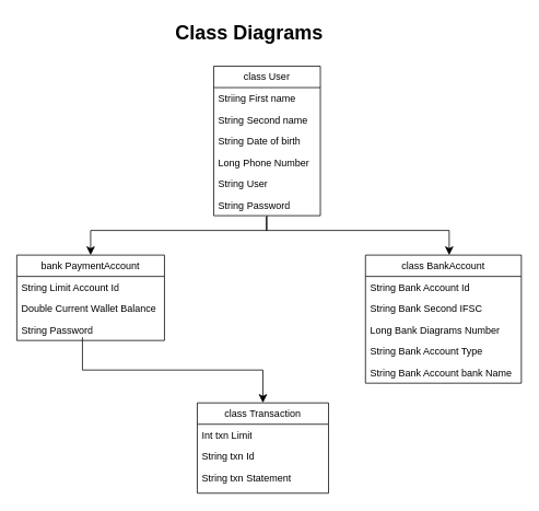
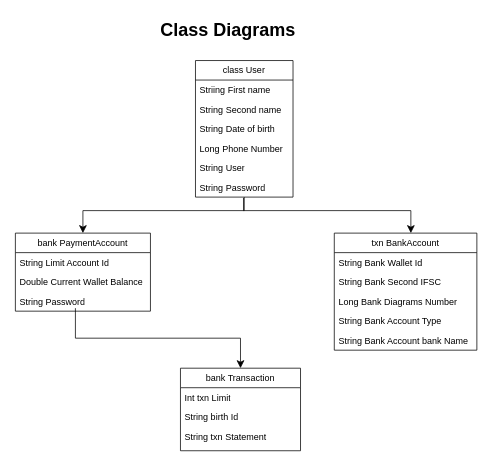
  <mxCell id="0" />
  <mxCell id="1" parent="0" />
  <mxCell id="2" value="class User" style="swimlane;fontStyle=0;childLayout=stackLayout;horizontal=1;startSize=26;fillColor=none;horizontalStack=0;resizeParent=1;resizeParentMax=0;resizeLast=0;collapsible=1;marginBottom=0;whiteSpace=wrap;html=1;" vertex="1" parent="1"><mxGeometry x="260" y="80" width="130" height="182" as="geometry"><mxRectangle x="120" y="230" width="100" height="30" as="alternateBounds" /></mxGeometry></mxCell>
  <mxCell id="3" value="Striing First name" style="text;strokeColor=none;fillColor=none;align=left;verticalAlign=top;spacingLeft=4;spacingRight=4;overflow=hidden;rotatable=0;points=[[0,0.5],[1,0.5]];portConstraint=eastwest;whiteSpace=wrap;html=1;" vertex="1" parent="2"><mxGeometry y="26" width="130" height="26" as="geometry" /></mxCell>
  <mxCell id="4" value="String Second name" style="text;strokeColor=none;fillColor=none;align=left;verticalAlign=top;spacingLeft=4;spacingRight=4;overflow=hidden;rotatable=0;points=[[0,0.5],[1,0.5]];portConstraint=eastwest;whiteSpace=wrap;html=1;" vertex="1" parent="2"><mxGeometry y="52" width="130" height="26" as="geometry" /></mxCell>
  <mxCell id="5" value="String Date of birth" style="text;strokeColor=none;fillColor=none;align=left;verticalAlign=top;spacingLeft=4;spacingRight=4;overflow=hidden;rotatable=0;points=[[0,0.5],[1,0.5]];portConstraint=eastwest;whiteSpace=wrap;html=1;" vertex="1" parent="2"><mxGeometry y="78" width="130" height="26" as="geometry" /></mxCell>
  <mxCell id="6" value="Long Phone Number" style="text;strokeColor=none;fillColor=none;align=left;verticalAlign=top;spacingLeft=4;spacingRight=4;overflow=hidden;rotatable=0;points=[[0,0.5],[1,0.5]];portConstraint=eastwest;whiteSpace=wrap;html=1;" vertex="1" parent="2"><mxGeometry y="104" width="130" height="26" as="geometry" /></mxCell>
  <mxCell id="7" value="String User" style="text;strokeColor=none;fillColor=none;align=left;verticalAlign=top;spacingLeft=4;spacingRight=4;overflow=hidden;rotatable=0;points=[[0,0.5],[1,0.5]];portConstraint=eastwest;whiteSpace=wrap;html=1;" vertex="1" parent="2"><mxGeometry y="130" width="130" height="26" as="geometry" /></mxCell>
  <mxCell id="8" value="String Password" style="text;strokeColor=none;fillColor=none;align=left;verticalAlign=top;spacingLeft=4;spacingRight=4;overflow=hidden;rotatable=0;points=[[0,0.5],[1,0.5]];portConstraint=eastwest;whiteSpace=wrap;html=1;" vertex="1" parent="2"><mxGeometry y="156" width="130" height="26" as="geometry" /></mxCell>
  <mxCell id="9" value="" style="edgeStyle=elbowEdgeStyle;elbow=vertical;endArrow=classic;html=1;curved=0;rounded=0;endSize=8;startSize=8;exitX=0.492;exitY=1.038;exitDx=0;exitDy=0;exitPerimeter=0;" edge="1" parent="1"><mxGeometry width="50" height="50" relative="1" as="geometry"><mxPoint x="324" y="263" as="sourcePoint" /><mxPoint x="547.05" y="310" as="targetPoint" /><Array as="points"><mxPoint x="433.05" y="280" /></Array></mxGeometry></mxCell>
  <mxCell id="10" value="" style="edgeStyle=elbowEdgeStyle;elbow=vertical;endArrow=classic;html=1;curved=0;rounded=0;endSize=8;startSize=8;entryX=0.5;entryY=0;entryDx=0;entryDy=0;" edge="1" parent="1"><mxGeometry width="50" height="50" relative="1" as="geometry"><mxPoint x="325" y="262" as="sourcePoint" /><mxPoint x="110" y="310" as="targetPoint" /><Array as="points"><mxPoint x="325" y="280" /><mxPoint x="230" y="280" /></Array></mxGeometry></mxCell>
  <mxCell id="11" value="bank PaymentAccount" style="swimlane;fontStyle=0;childLayout=stackLayout;horizontal=1;startSize=26;fillColor=none;horizontalStack=0;resizeParent=1;resizeParentMax=0;resizeLast=0;collapsible=1;marginBottom=0;whiteSpace=wrap;html=1;" vertex="1" parent="1"><mxGeometry x="20" y="310" width="180" height="104" as="geometry"><mxRectangle x="120" y="230" width="100" height="30" as="alternateBounds" /></mxGeometry></mxCell>
  <mxCell id="12" value="Second name" style="text;strokeColor=none;fillColor=none;align=left;verticalAlign=top;spacingLeft=4;spacingRight=4;overflow=hidden;rotatable=0;points=[[0,0.5],[1,0.5]];portConstraint=eastwest;whiteSpace=wrap;html=1;" vertex="1" parent="11"><mxGeometry y="26" width="180" as="geometry" /></mxCell>
  <mxCell id="13" value="String Limit Account Id" style="text;strokeColor=none;fillColor=none;align=left;verticalAlign=top;spacingLeft=4;spacingRight=4;overflow=hidden;rotatable=0;points=[[0,0.5],[1,0.5]];portConstraint=eastwest;whiteSpace=wrap;html=1;" vertex="1" parent="11"><mxGeometry y="26" width="180" height="26" as="geometry" /></mxCell>
  <mxCell id="14" value="Double Current Wallet Balance" style="text;strokeColor=none;fillColor=none;align=left;verticalAlign=top;spacingLeft=4;spacingRight=4;overflow=hidden;rotatable=0;points=[[0,0.5],[1,0.5]];portConstraint=eastwest;whiteSpace=wrap;html=1;" vertex="1" parent="11"><mxGeometry y="52" width="180" height="26" as="geometry" /></mxCell>
  <mxCell id="15" value="String Password" style="text;strokeColor=none;fillColor=none;align=left;verticalAlign=top;spacingLeft=4;spacingRight=4;overflow=hidden;rotatable=0;points=[[0,0.5],[1,0.5]];portConstraint=eastwest;whiteSpace=wrap;html=1;" vertex="1" parent="11"><mxGeometry y="78" width="180" height="26" as="geometry" /></mxCell>
- <mxCell id="16" value="class BankAccount" style="swimlane;fontStyle=0;childLayout=stackLayout;horizontal=1;startSize=26;fillColor=none;horizontalStack=0;resizeParent=1;resizeParentMax=0;resizeLast=0;collapsible=1;marginBottom=0;whiteSpace=wrap;html=1;" vertex="1" parent="1"><mxGeometry x="445" y="310" width="190" height="156" as="geometry"><mxRectangle x="120" y="230" width="100" height="30" as="alternateBounds" /></mxGeometry></mxCell>
- <mxCell id="17" value="String Bank Account Id" style="text;strokeColor=none;fillColor=none;align=left;verticalAlign=top;spacingLeft=4;spacingRight=4;overflow=hidden;rotatable=0;points=[[0,0.5],[1,0.5]];portConstraint=eastwest;whiteSpace=wrap;html=1;" vertex="1" parent="16"><mxGeometry y="26" width="190" height="26" as="geometry" /></mxCell>
+ <mxCell id="16" value="txn BankAccount" style="swimlane;fontStyle=0;childLayout=stackLayout;horizontal=1;startSize=26;fillColor=none;horizontalStack=0;resizeParent=1;resizeParentMax=0;resizeLast=0;collapsible=1;marginBottom=0;whiteSpace=wrap;html=1;" vertex="1" parent="1"><mxGeometry x="445" y="310" width="190" height="156" as="geometry"><mxRectangle x="120" y="230" width="100" height="30" as="alternateBounds" /></mxGeometry></mxCell>
+ <mxCell id="17" value="String Bank Wallet Id" style="text;strokeColor=none;fillColor=none;align=left;verticalAlign=top;spacingLeft=4;spacingRight=4;overflow=hidden;rotatable=0;points=[[0,0.5],[1,0.5]];portConstraint=eastwest;whiteSpace=wrap;html=1;" vertex="1" parent="16"><mxGeometry y="26" width="190" height="26" as="geometry" /></mxCell>
  <mxCell id="18" value="String Bank Second IFSC&lt;span style=&quot;white-space: pre;&quot;&gt;&#09;&lt;/span&gt;" style="text;strokeColor=none;fillColor=none;align=left;verticalAlign=top;spacingLeft=4;spacingRight=4;overflow=hidden;rotatable=0;points=[[0,0.5],[1,0.5]];portConstraint=eastwest;whiteSpace=wrap;html=1;" vertex="1" parent="16"><mxGeometry y="52" width="190" height="26" as="geometry" /></mxCell>
  <mxCell id="19" value="Long Bank Diagrams Number" style="text;strokeColor=none;fillColor=none;align=left;verticalAlign=top;spacingLeft=4;spacingRight=4;overflow=hidden;rotatable=0;points=[[0,0.5],[1,0.5]];portConstraint=eastwest;whiteSpace=wrap;html=1;" vertex="1" parent="16"><mxGeometry y="78" width="190" height="26" as="geometry" /></mxCell>
  <mxCell id="20" value="String Bank Account Type" style="text;strokeColor=none;fillColor=none;align=left;verticalAlign=top;spacingLeft=4;spacingRight=4;overflow=hidden;rotatable=0;points=[[0,0.5],[1,0.5]];portConstraint=eastwest;whiteSpace=wrap;html=1;" vertex="1" parent="16"><mxGeometry y="104" width="190" height="26" as="geometry" /></mxCell>
  <mxCell id="21" value="String Bank Account bank Name" style="text;strokeColor=none;fillColor=none;align=left;verticalAlign=top;spacingLeft=4;spacingRight=4;overflow=hidden;rotatable=0;points=[[0,0.5],[1,0.5]];portConstraint=eastwest;whiteSpace=wrap;html=1;" vertex="1" parent="16"><mxGeometry y="130" width="190" height="26" as="geometry" /></mxCell>
  <mxCell id="22" value="" style="edgeStyle=elbowEdgeStyle;elbow=vertical;endArrow=classic;html=1;curved=0;rounded=0;endSize=8;startSize=8;entryX=0.5;entryY=0;entryDx=0;entryDy=0;exitX=0.444;exitY=0.846;exitDx=0;exitDy=0;exitPerimeter=0;" edge="1" parent="1"><mxGeometry width="50" height="50" relative="1" as="geometry"><mxPoint x="100" y="410" as="sourcePoint" /><mxPoint x="320" y="490" as="targetPoint" /></mxGeometry></mxCell>
- <mxCell id="23" value="class Transaction" style="swimlane;fontStyle=0;childLayout=stackLayout;horizontal=1;startSize=26;fillColor=none;horizontalStack=0;resizeParent=1;resizeParentMax=0;resizeLast=0;collapsible=1;marginBottom=0;whiteSpace=wrap;html=1;" vertex="1" parent="1"><mxGeometry x="240" y="490" width="160" height="110" as="geometry"><mxRectangle x="120" y="230" width="100" height="30" as="alternateBounds" /></mxGeometry></mxCell>
+ <mxCell id="23" value="bank Transaction" style="swimlane;fontStyle=0;childLayout=stackLayout;horizontal=1;startSize=26;fillColor=none;horizontalStack=0;resizeParent=1;resizeParentMax=0;resizeLast=0;collapsible=1;marginBottom=0;whiteSpace=wrap;html=1;" vertex="1" parent="1"><mxGeometry x="240" y="490" width="160" height="110" as="geometry"><mxRectangle x="120" y="230" width="100" height="30" as="alternateBounds" /></mxGeometry></mxCell>
  <mxCell id="24" value="Int txn Limit" style="text;strokeColor=none;fillColor=none;align=left;verticalAlign=top;spacingLeft=4;spacingRight=4;overflow=hidden;rotatable=0;points=[[0,0.5],[1,0.5]];portConstraint=eastwest;whiteSpace=wrap;html=1;" vertex="1" parent="23"><mxGeometry y="26" width="160" height="26" as="geometry" /></mxCell>
- <mxCell id="25" value="String txn Id" style="text;strokeColor=none;fillColor=none;align=left;verticalAlign=top;spacingLeft=4;spacingRight=4;overflow=hidden;rotatable=0;points=[[0,0.5],[1,0.5]];portConstraint=eastwest;whiteSpace=wrap;html=1;" vertex="1" parent="23"><mxGeometry y="52" width="160" height="26" as="geometry" /></mxCell>
+ <mxCell id="25" value="String birth Id" style="text;strokeColor=none;fillColor=none;align=left;verticalAlign=top;spacingLeft=4;spacingRight=4;overflow=hidden;rotatable=0;points=[[0,0.5],[1,0.5]];portConstraint=eastwest;whiteSpace=wrap;html=1;" vertex="1" parent="23"><mxGeometry y="52" width="160" height="26" as="geometry" /></mxCell>
  <mxCell id="26" value="String txn Statement" style="text;strokeColor=none;fillColor=none;align=left;verticalAlign=top;spacingLeft=4;spacingRight=4;overflow=hidden;rotatable=0;points=[[0,0.5],[1,0.5]];portConstraint=eastwest;whiteSpace=wrap;html=1;" vertex="1" parent="23"><mxGeometry y="78" width="160" height="32" as="geometry" /></mxCell>
  <mxCell id="27" value="Class Diagrams" style="text;strokeColor=none;fillColor=none;html=1;fontSize=24;fontStyle=1;verticalAlign=middle;align=center;" vertex="1" parent="1"><mxGeometry x="205" y="20" width="195" height="40" as="geometry" /></mxCell>
